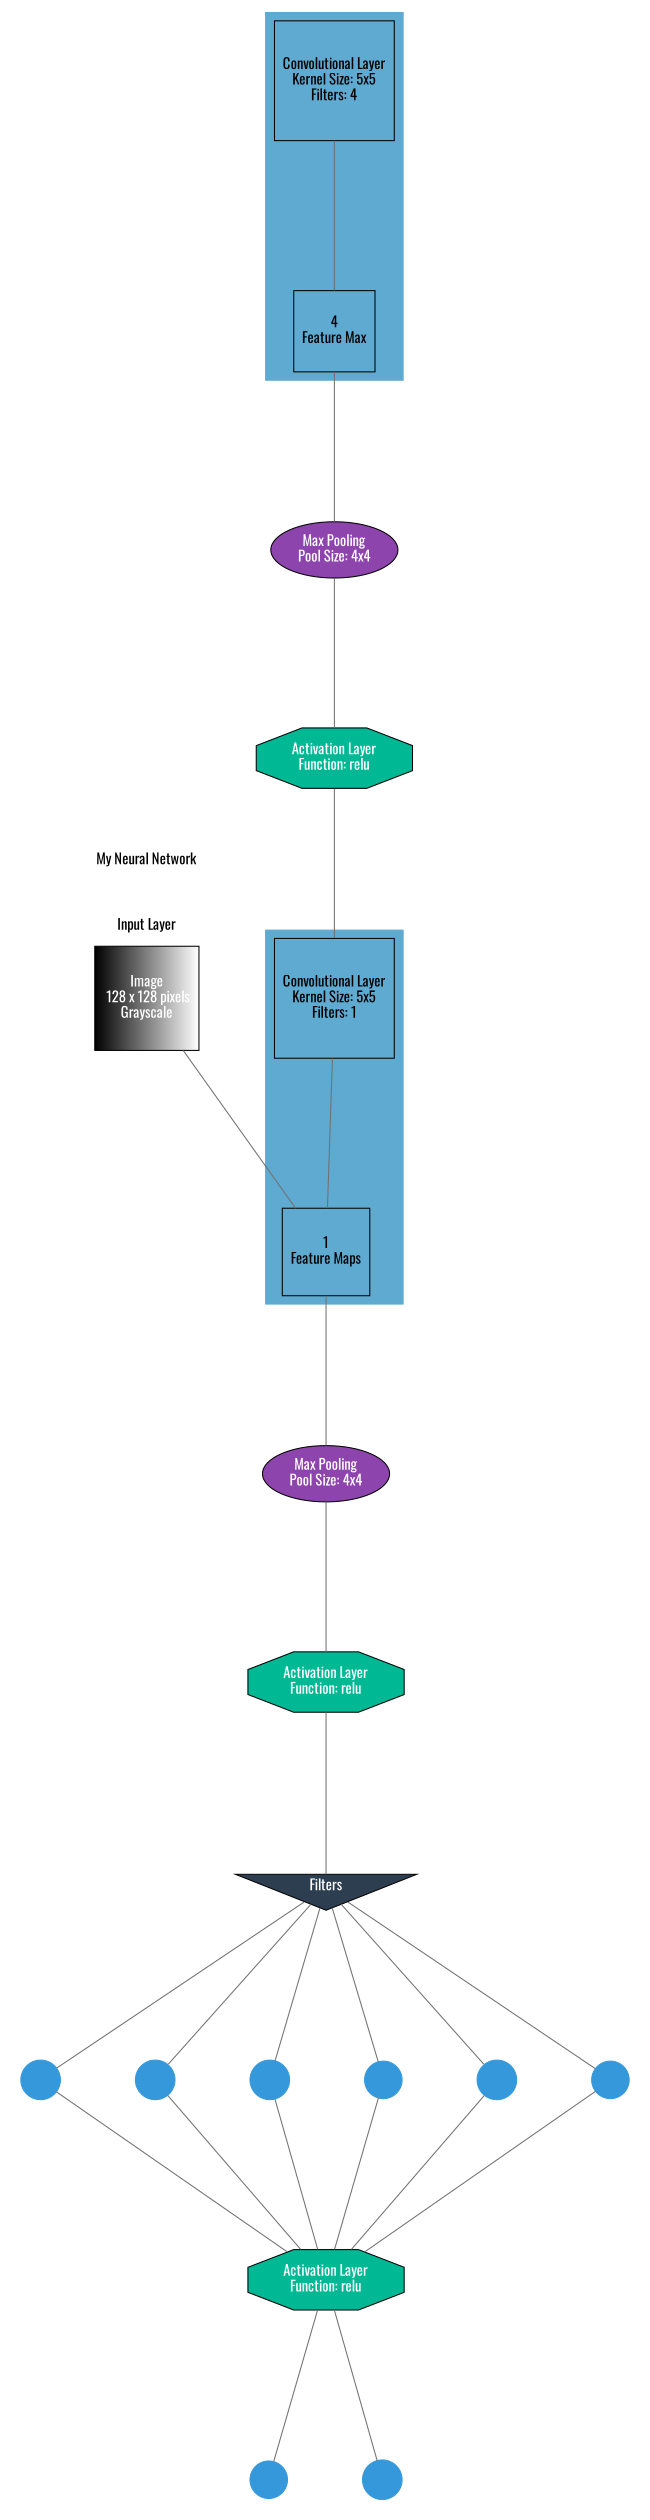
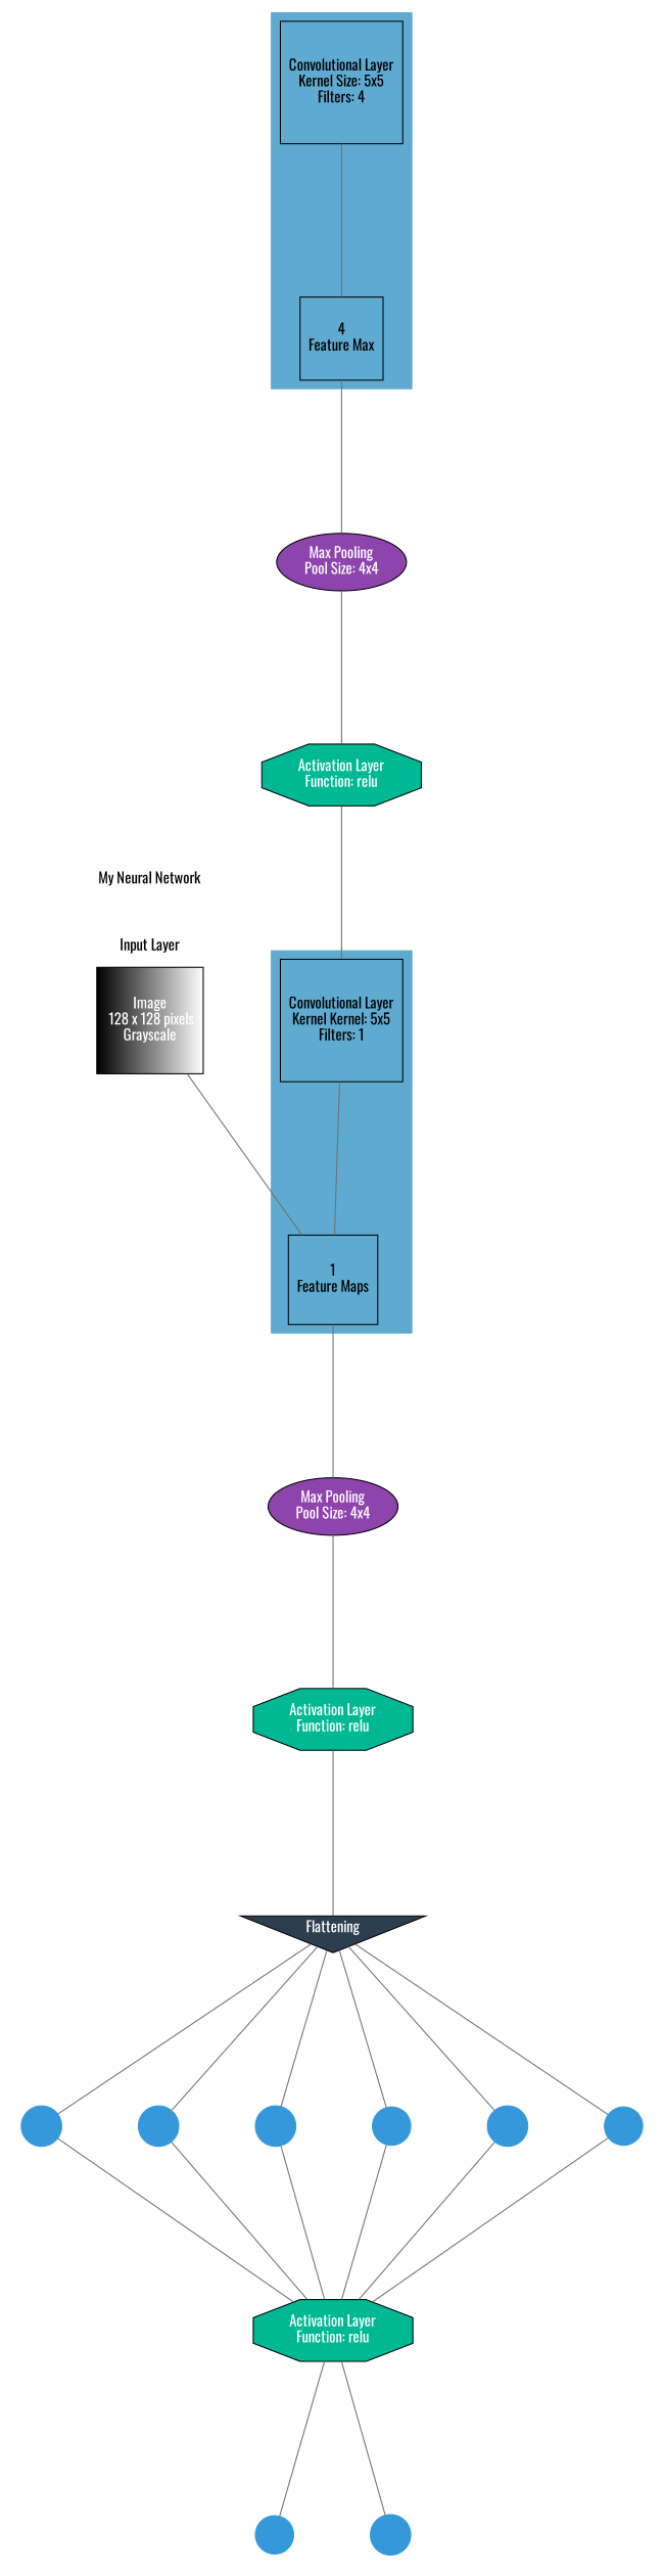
  digraph {
    arrowShape=none
    fontname=Oswald
    nodesep=1
    ranksep=2
    splines=false
    node [fontcolor="#3498db" fontname=Oswald shape=circle style=filled]
    edge [arrowhead=none color="#707070" fontname=Oswald]
    n1 [fillcolor="black:white" fontcolor=white label="Image\n 128 x 128 pixels\nGrayscale" shape=square]
    n2 [label="Convolutional Layer\nKernel Size: 5x5\nFilters: 4" shape=square fontcolor="" style=""]
    n3 [label="4\nFeature Max" shape=square fontcolor="" style=""]
-   n4 [label="Convolutional Layer\nKernel Size: 5x5\nFilters: 1" shape=square fontcolor="" style=""]
+   n4 [label="Convolutional Layer\nKernel Kernel: 5x5\nFilters: 1" shape=square fontcolor="" style=""]
    n5 [label="1\nFeature Maps" shape=square fontcolor="" style=""]
    n6 [fillcolor="#8e44ad" fontcolor=white label="Max Pooling\nPool Size: 4x4" shape=""]
    n7 [fillcolor="#00b894" fontcolor=white label="Activation Layer\nFunction: relu" shape=octagon]
    n8 [fillcolor="#8e44ad" fontcolor=white label="Max Pooling\nPool Size: 4x4" shape=""]
    n9 [fillcolor="#00b894" fontcolor=white label="Activation Layer\nFunction: relu" shape=octagon]
-   n10 [fillcolor="#2c3e50" fontcolor=white label=Filters shape=invtriangle]
+   n10 [fillcolor="#2c3e50" fontcolor=white label=Flattening shape=invtriangle]
    9 [color="#3498db"]
    10 [color="#3498db"]
    11 [color="#3498db"]
    12 [color="#3498db"]
    13 [color="#3498db"]
    14 [color="#3498db"]
    n17 [fillcolor="#00b894" fontcolor=white label="Activation Layer\nFunction: relu" shape=octagon]
    16 [color="#3498db"]
    17 [color="#3498db"]
    subgraph cluster_1 {
      color=white
      label="My Neural Network\n\n\n\nInput Layer"
      n1
    }
    subgraph cluster_2 {
      color="#5faad0"
      style=filled
      n2
      n3
    }
    subgraph cluster_3 {
      color="#5faad0"
      style=filled
      n4
      n5
    }
    subgraph cluster_4 {
      color=white
      n6
    }
    subgraph cluster_5 {
      color=white
      n7
    }
    subgraph cluster_6 {
      color=white
      n8
    }
    subgraph cluster_7 {
      color=white
      n9
    }
    subgraph cluster_8 {
      color=white
      n10
    }
    subgraph cluster_9 {
      color=white
      labeljust=right
      labelloc=b
      rank=same
      9
      10
      11
      12
      13
      14
    }
    subgraph cluster_10 {
      color=white
      n17
    }
    subgraph cluster_11 {
      color=white
      labeljust=right
      labelloc=b
      rank=same
      16
      17
    }
    subgraph cluster_12 {
    }
    n1 -> n5
    n2 -> n3
    n3 -> n6
    n4 -> n5
    n5 -> n8
    n6 -> n7
    n7 -> n4
    n8 -> n9
    n9 -> n10
    n10 -> 9
    n10 -> 10
    n10 -> 11
    n10 -> 12
    n10 -> 13
    n10 -> 14
    9 -> n17
    10 -> n17
    11 -> n17
    12 -> n17
    13 -> n17
    14 -> n17
    n17 -> 16
    n17 -> 17
  }
